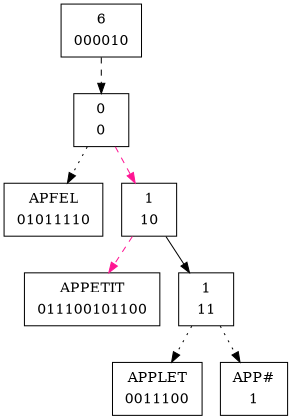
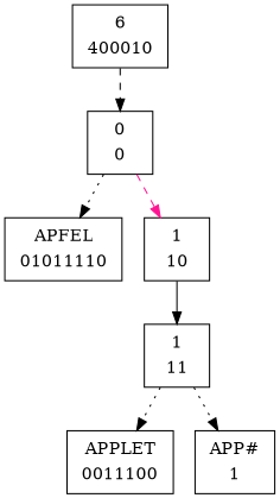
  digraph {
    node [shape=box]
    edge [color=black style=dashed]
-   n1 [label=<<TABLE BORDER="0"> 		<TR><TD>6</TD></TR> 		<TR><TD>000010</TD></TR> 	</TABLE>>]
+   n1 [label=<<TABLE BORDER="0"> 		<TR><TD>6</TD></TR> 		<TR><TD>400010</TD></TR> 	</TABLE>>]
    n2 [label=<<TABLE BORDER="0"> 		<TR><TD>0</TD></TR> 		<TR><TD>0</TD></TR> 	</TABLE>>]
    n3 [label=<<TABLE BORDER="0"> 		<TR><TD>APFEL</TD></TR> 		<TR><TD>01011110</TD></TR> 	</TABLE>>]
    n4 [label=<<TABLE BORDER="0"> 		<TR><TD>1</TD></TR> 		<TR><TD>10</TD></TR> 	</TABLE>>]
-   n5 [label=<<TABLE BORDER="0"> 		<TR><TD>APPETIT</TD></TR> 		<TR><TD>011100101100</TD></TR> 	</TABLE>>]
    n6 [label=<<TABLE BORDER="0"> 		<TR><TD>1</TD></TR> 		<TR><TD>11</TD></TR> 	</TABLE>>]
    n7 [label=<<TABLE BORDER="0"> 		<TR><TD>APPLET</TD></TR> 		<TR><TD>0011100</TD></TR> 	</TABLE>>]
    n8 [label=<<TABLE BORDER="0"> 		<TR><TD>APP#</TD></TR> 		<TR><TD>1</TD></TR> 	</TABLE>>]
    n1 -> n2
    n2 -> n3 [style=dotted]
    n2 -> n4 [color=deeppink]
-   n4 -> n5 [color=deeppink]
    n4 -> n6 [style=solid]
    n6 -> n7 [style=dotted]
    n6 -> n8 [style=dotted]
  }
